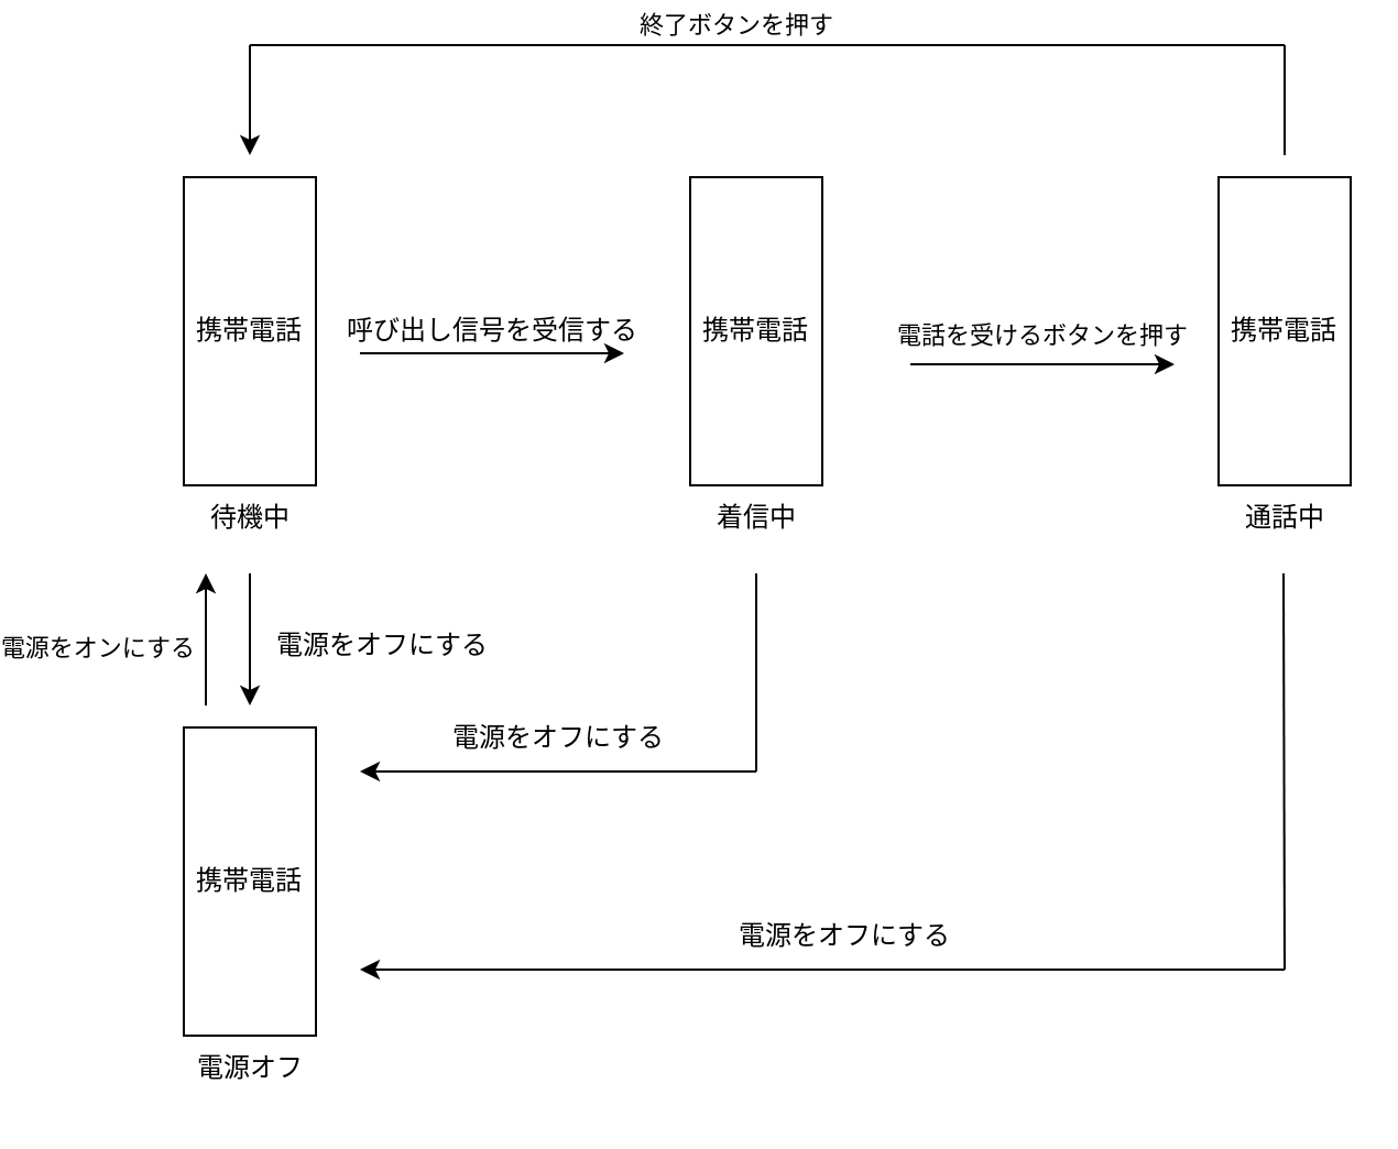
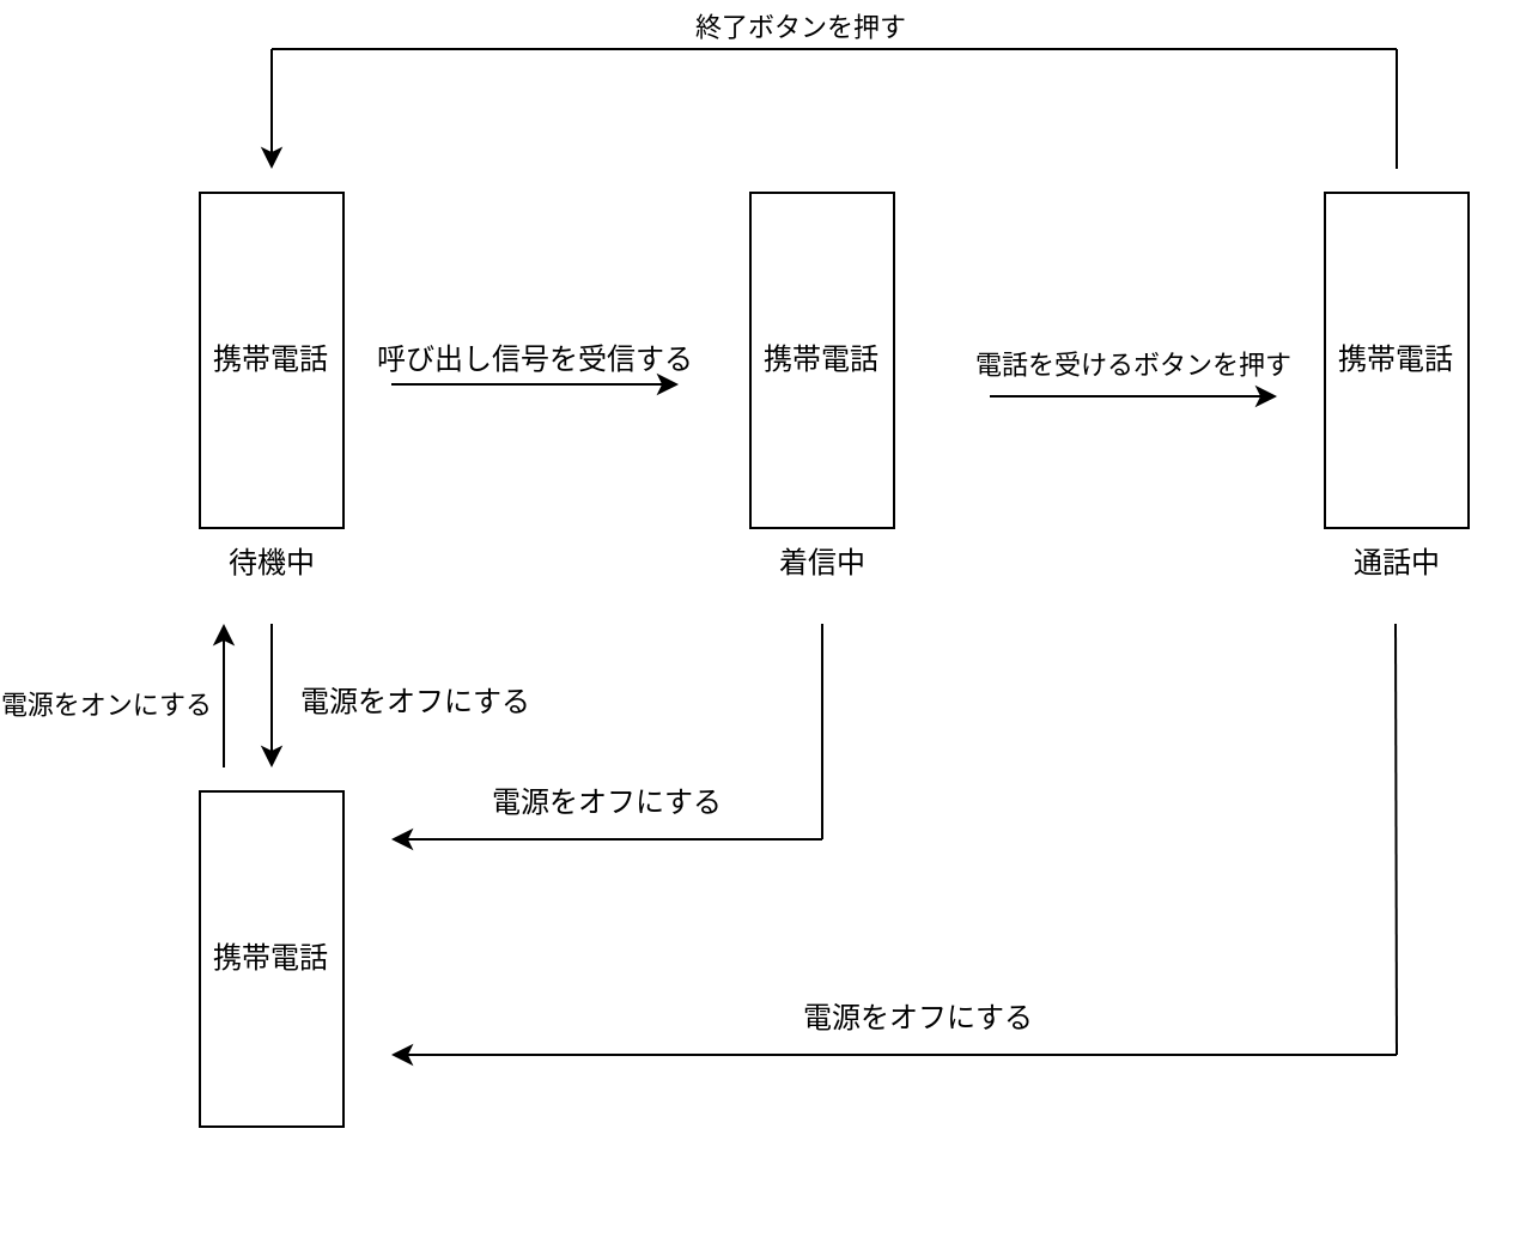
  <mxCell id="0" />
  <mxCell id="1" parent="0" />
  <mxCell id="2" value="携帯電話" style="rounded=0;whiteSpace=wrap;html=1;" vertex="1" parent="1"><mxGeometry x="25" y="80" width="60" height="140" as="geometry" /></mxCell>
  <mxCell id="3" value="携帯電話" style="rounded=0;whiteSpace=wrap;html=1;" vertex="1" parent="1"><mxGeometry x="25" y="330" width="60" height="140" as="geometry" /></mxCell>
  <mxCell id="4" value="携帯電話" style="rounded=0;whiteSpace=wrap;html=1;" vertex="1" parent="1"><mxGeometry x="255" y="80" width="60" height="140" as="geometry" /></mxCell>
  <mxCell id="5" value="携帯電話" style="rounded=0;whiteSpace=wrap;html=1;" vertex="1" parent="1"><mxGeometry x="495" y="80" width="60" height="140" as="geometry" /></mxCell>
  <mxCell id="6" value="待機中" style="text;html=1;align=center;verticalAlign=middle;resizable=0;points=[];autosize=1;strokeColor=none;fillColor=none;" vertex="1" parent="1"><mxGeometry x="25" y="220" width="60" height="30" as="geometry" /></mxCell>
  <mxCell id="7" value="着信中" style="text;html=1;align=center;verticalAlign=middle;resizable=0;points=[];autosize=1;strokeColor=none;fillColor=none;" vertex="1" parent="1"><mxGeometry x="255" y="220" width="60" height="30" as="geometry" /></mxCell>
  <mxCell id="8" value="通話中" style="text;html=1;align=center;verticalAlign=middle;resizable=0;points=[];autosize=1;strokeColor=none;fillColor=none;" vertex="1" parent="1"><mxGeometry x="495" y="220" width="60" height="30" as="geometry" /></mxCell>
- <mxCell id="9" value="電源オフ" style="text;html=1;align=center;verticalAlign=middle;resizable=0;points=[];autosize=1;strokeColor=none;fillColor=none;" vertex="1" parent="1"><mxGeometry x="20" y="470" width="70" height="30" as="geometry" /></mxCell>
  <mxCell id="10" value="" style="endArrow=classic;html=1;rounded=0;" edge="1" parent="1"><mxGeometry width="50" height="50" relative="1" as="geometry"><mxPoint x="105" y="160" as="sourcePoint" /><mxPoint x="225" y="160" as="targetPoint" /></mxGeometry></mxCell>
  <mxCell id="11" value="呼び出し信号を受信する" style="text;html=1;align=center;verticalAlign=middle;resizable=0;points=[];autosize=1;strokeColor=none;fillColor=none;" vertex="1" parent="1"><mxGeometry x="85" y="135" width="160" height="30" as="geometry" /></mxCell>
  <mxCell id="12" value="" style="endArrow=classic;html=1;rounded=0;" edge="1" parent="1"><mxGeometry width="50" height="50" relative="1" as="geometry"><mxPoint x="355" y="165" as="sourcePoint" /><mxPoint x="475" y="165" as="targetPoint" /></mxGeometry></mxCell>
  <mxCell id="13" value="電話を受けるボタンを押す" style="edgeLabel;html=1;align=center;verticalAlign=middle;resizable=0;points=[];" connectable="0" vertex="1" parent="12"><mxGeometry x="-0.022" y="5" relative="1" as="geometry"><mxPoint y="-9" as="offset" /></mxGeometry></mxCell>
  <mxCell id="14" value="" style="endArrow=none;html=1;rounded=0;" edge="1" parent="1"><mxGeometry width="50" height="50" relative="1" as="geometry"><mxPoint x="525" y="70" as="sourcePoint" /><mxPoint x="525" y="20" as="targetPoint" /></mxGeometry></mxCell>
  <mxCell id="15" value="" style="endArrow=none;html=1;rounded=0;" edge="1" parent="1"><mxGeometry width="50" height="50" relative="1" as="geometry"><mxPoint x="55" y="20" as="sourcePoint" /><mxPoint x="525" y="20" as="targetPoint" /></mxGeometry></mxCell>
  <mxCell id="16" value="終了ボタンを押す" style="edgeLabel;html=1;align=center;verticalAlign=middle;resizable=0;points=[];" connectable="0" vertex="1" parent="15"><mxGeometry x="-0.146" y="3" relative="1" as="geometry"><mxPoint x="19" y="-7" as="offset" /></mxGeometry></mxCell>
  <mxCell id="17" value="" style="endArrow=classic;html=1;rounded=0;" edge="1" parent="1"><mxGeometry width="50" height="50" relative="1" as="geometry"><mxPoint x="55" y="20" as="sourcePoint" /><mxPoint x="55" y="70" as="targetPoint" /></mxGeometry></mxCell>
  <mxCell id="18" value="" style="endArrow=classic;html=1;rounded=0;" edge="1" parent="1"><mxGeometry width="50" height="50" relative="1" as="geometry"><mxPoint x="55" y="260" as="sourcePoint" /><mxPoint x="55" y="320" as="targetPoint" /></mxGeometry></mxCell>
  <mxCell id="19" value="電源をオフにする" style="text;html=1;align=center;verticalAlign=middle;resizable=0;points=[];autosize=1;strokeColor=none;fillColor=none;" vertex="1" parent="1"><mxGeometry x="55" y="278" width="120" height="30" as="geometry" /></mxCell>
  <mxCell id="20" value="" style="endArrow=classic;html=1;rounded=0;" edge="1" parent="1"><mxGeometry width="50" height="50" relative="1" as="geometry"><mxPoint x="35" y="320" as="sourcePoint" /><mxPoint x="35" y="260" as="targetPoint" /></mxGeometry></mxCell>
  <mxCell id="21" value="電源をオンにする" style="edgeLabel;html=1;align=center;verticalAlign=middle;resizable=0;points=[];" connectable="0" vertex="1" parent="20"><mxGeometry x="-0.3" y="-1" relative="1" as="geometry"><mxPoint x="-51" y="-6" as="offset" /></mxGeometry></mxCell>
  <mxCell id="22" value="" style="endArrow=none;html=1;rounded=0;" edge="1" parent="1"><mxGeometry width="50" height="50" relative="1" as="geometry"><mxPoint x="285" y="350" as="sourcePoint" /><mxPoint x="285" y="260" as="targetPoint" /></mxGeometry></mxCell>
  <mxCell id="23" value="" style="endArrow=none;html=1;rounded=0;" edge="1" parent="1"><mxGeometry width="50" height="50" relative="1" as="geometry"><mxPoint x="525" y="440" as="sourcePoint" /><mxPoint x="524.5" y="260" as="targetPoint" /></mxGeometry></mxCell>
  <mxCell id="24" value="" style="endArrow=classic;html=1;rounded=0;" edge="1" parent="1"><mxGeometry width="50" height="50" relative="1" as="geometry"><mxPoint x="285" y="350" as="sourcePoint" /><mxPoint x="105" y="350" as="targetPoint" /></mxGeometry></mxCell>
  <mxCell id="25" value="" style="endArrow=classic;html=1;rounded=0;" edge="1" parent="1"><mxGeometry width="50" height="50" relative="1" as="geometry"><mxPoint x="525" y="440" as="sourcePoint" /><mxPoint x="105" y="440" as="targetPoint" /></mxGeometry></mxCell>
  <mxCell id="26" value="電源をオフにする" style="text;html=1;align=center;verticalAlign=middle;resizable=0;points=[];autosize=1;strokeColor=none;fillColor=none;" vertex="1" parent="1"><mxGeometry x="135" y="320" width="120" height="30" as="geometry" /></mxCell>
  <mxCell id="27" value="電源をオフにする" style="text;html=1;align=center;verticalAlign=middle;resizable=0;points=[];autosize=1;strokeColor=none;fillColor=none;" vertex="1" parent="1"><mxGeometry x="265" y="410" width="120" height="30" as="geometry" /></mxCell>
